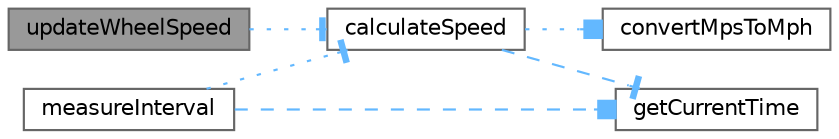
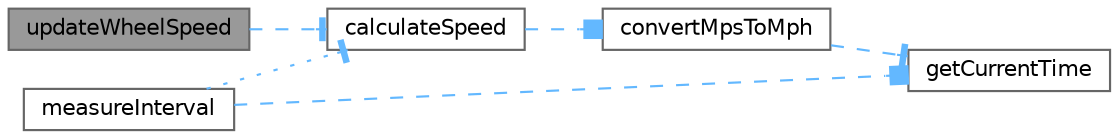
  digraph {
    rankdir=LR
    node [color=grey40 fillcolor=white fontname=Helvetica fontsize=10 shape=box style=filled]
    edge [arrowhead=tee color=steelblue1 fontname=Helvetica fontsize=10 labelfontname=Helvetica labelfontsize=10 style=dashed]
    n1 [color=gray40 fillcolor=grey60 fontcolor=black height=0.2 label=updateWheelSpeed width=0.4]
    n2 [height=0.2 label=calculateSpeed width=0.4]
    n3 [height=0.2 label=convertMpsToMph width=0.4]
    n4 [height=0.2 label=getCurrentTime width=0.4]
    n5 [height=0.2 label=measureInterval width=0.4]
-   n1 -> n2 [style=dotted]
-   n2 -> n3 [arrowhead=box style=dotted]
-   n2 -> n4
+   n1 -> n2
+   n2 -> n3 [arrowhead=box]
+   n3 -> n4
    n5 -> n2 [style=dotted]
    n5 -> n4 [arrowhead=box]
  }
